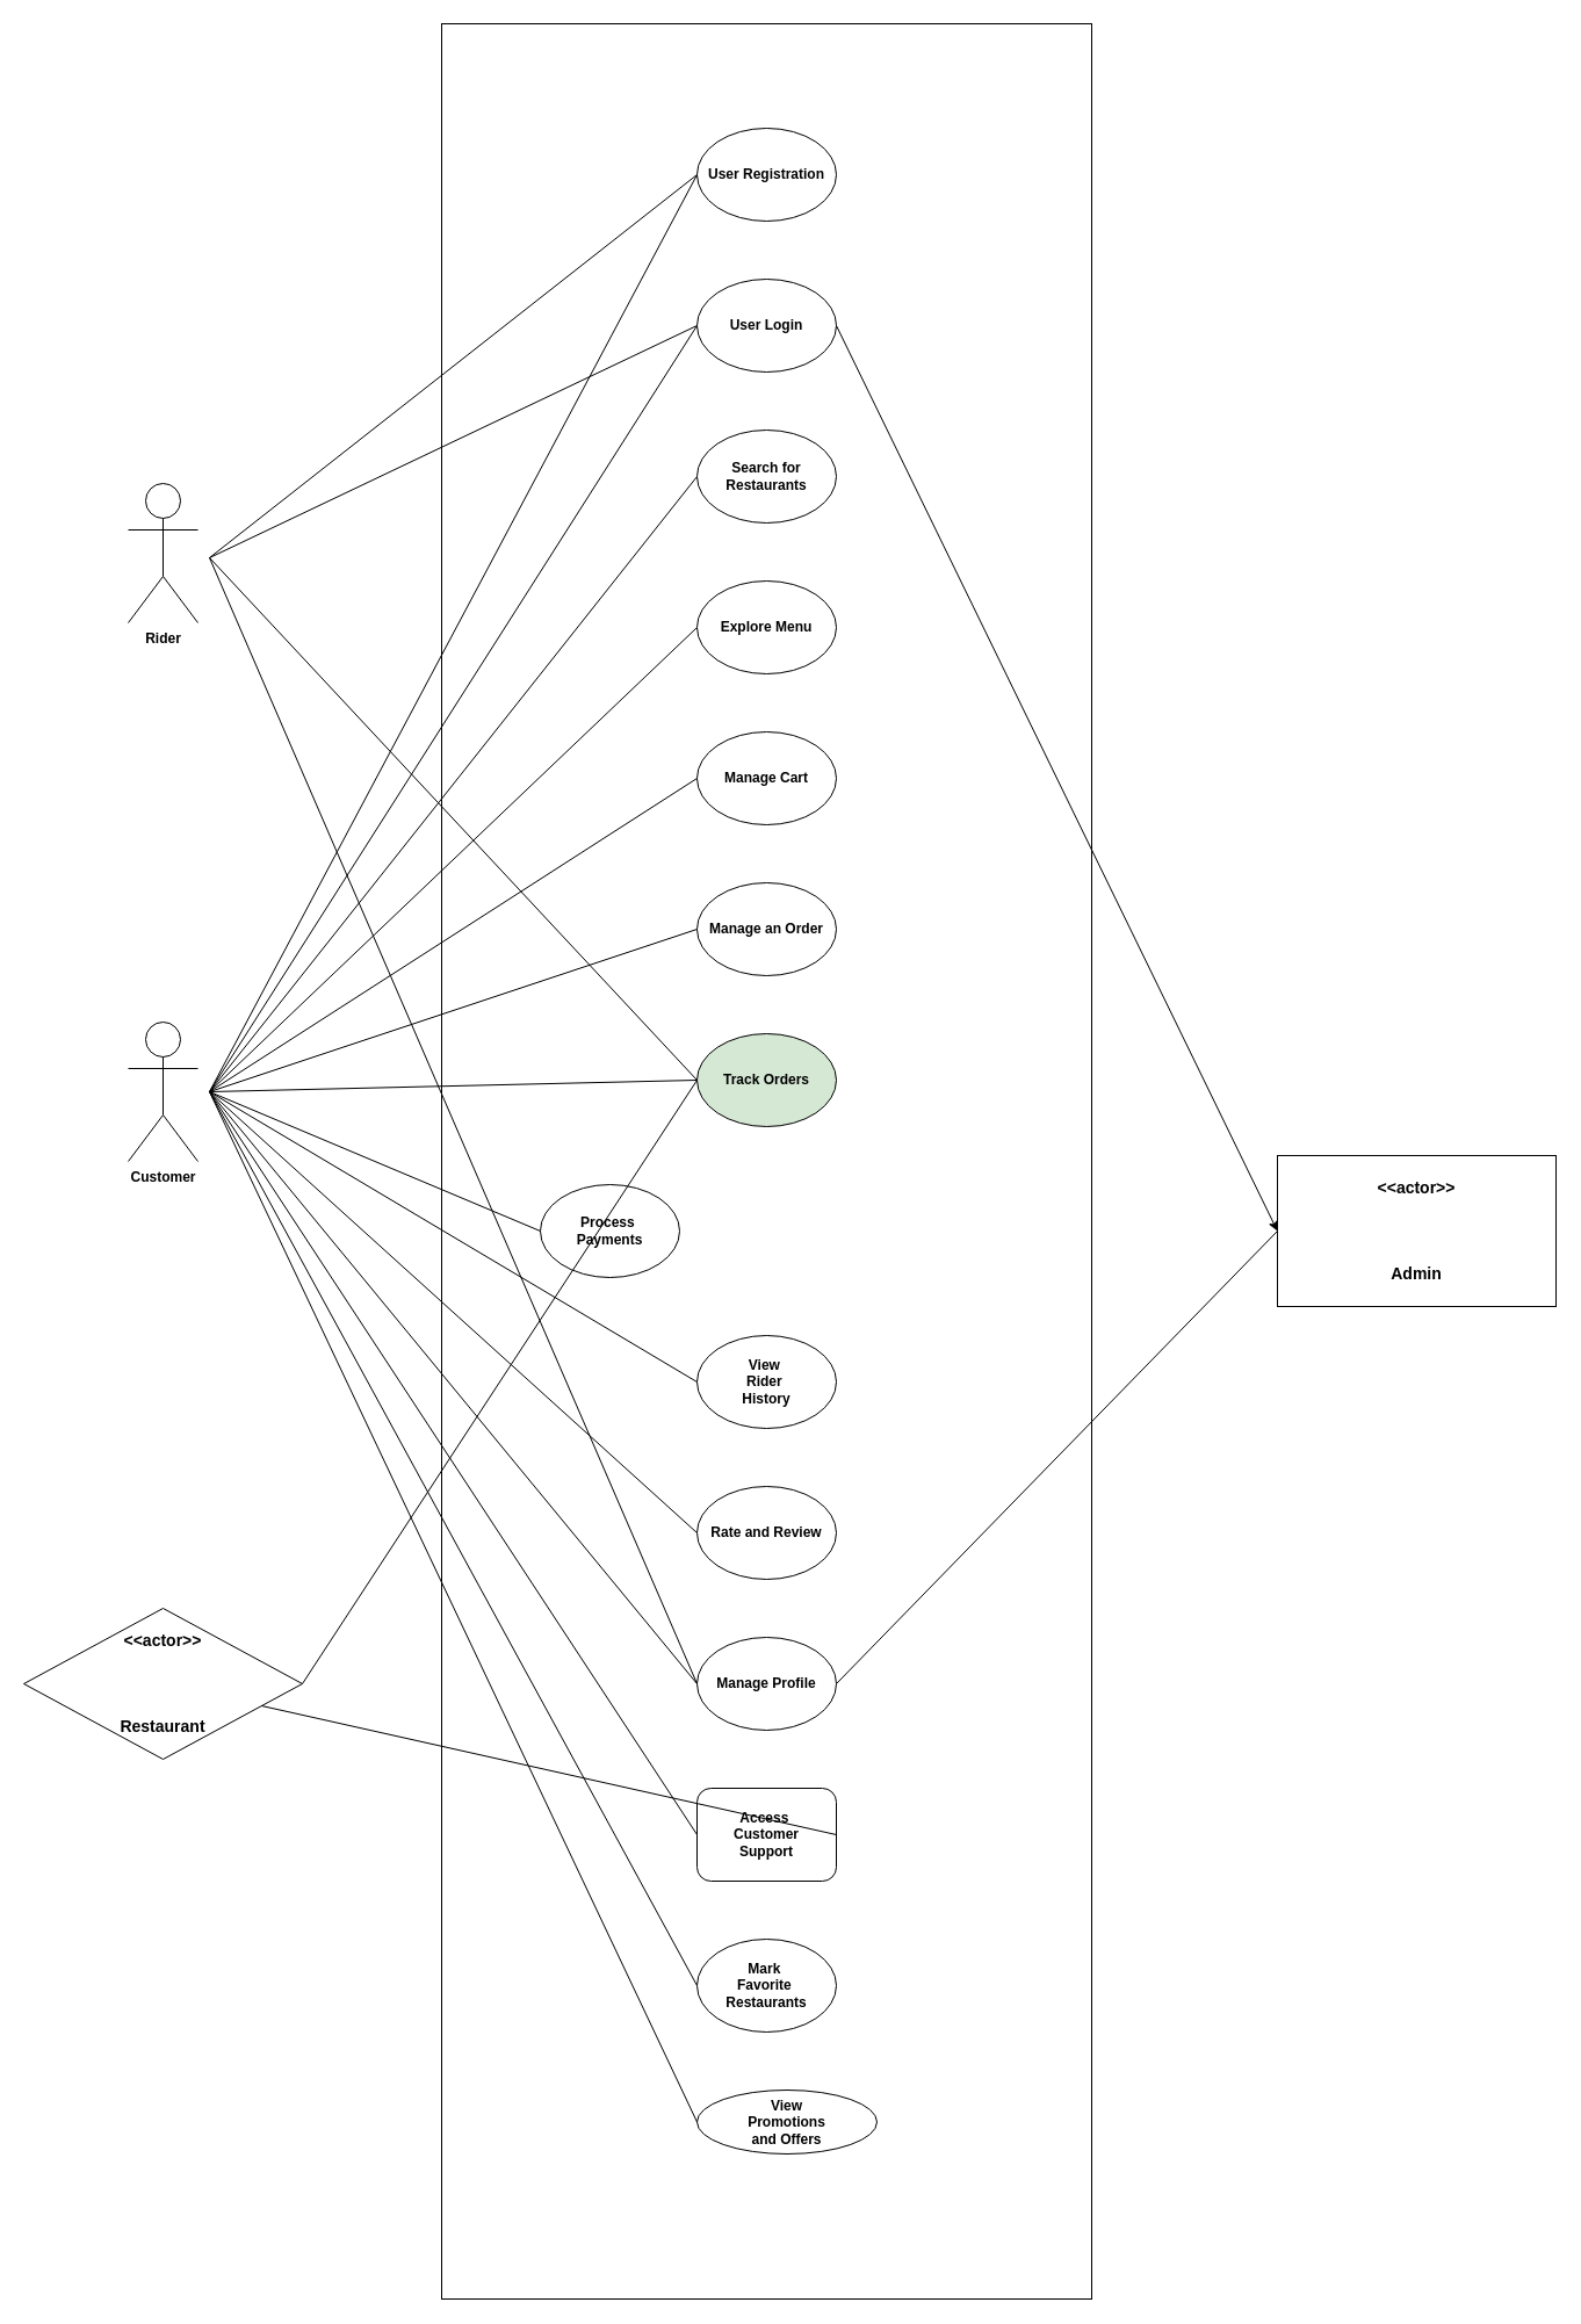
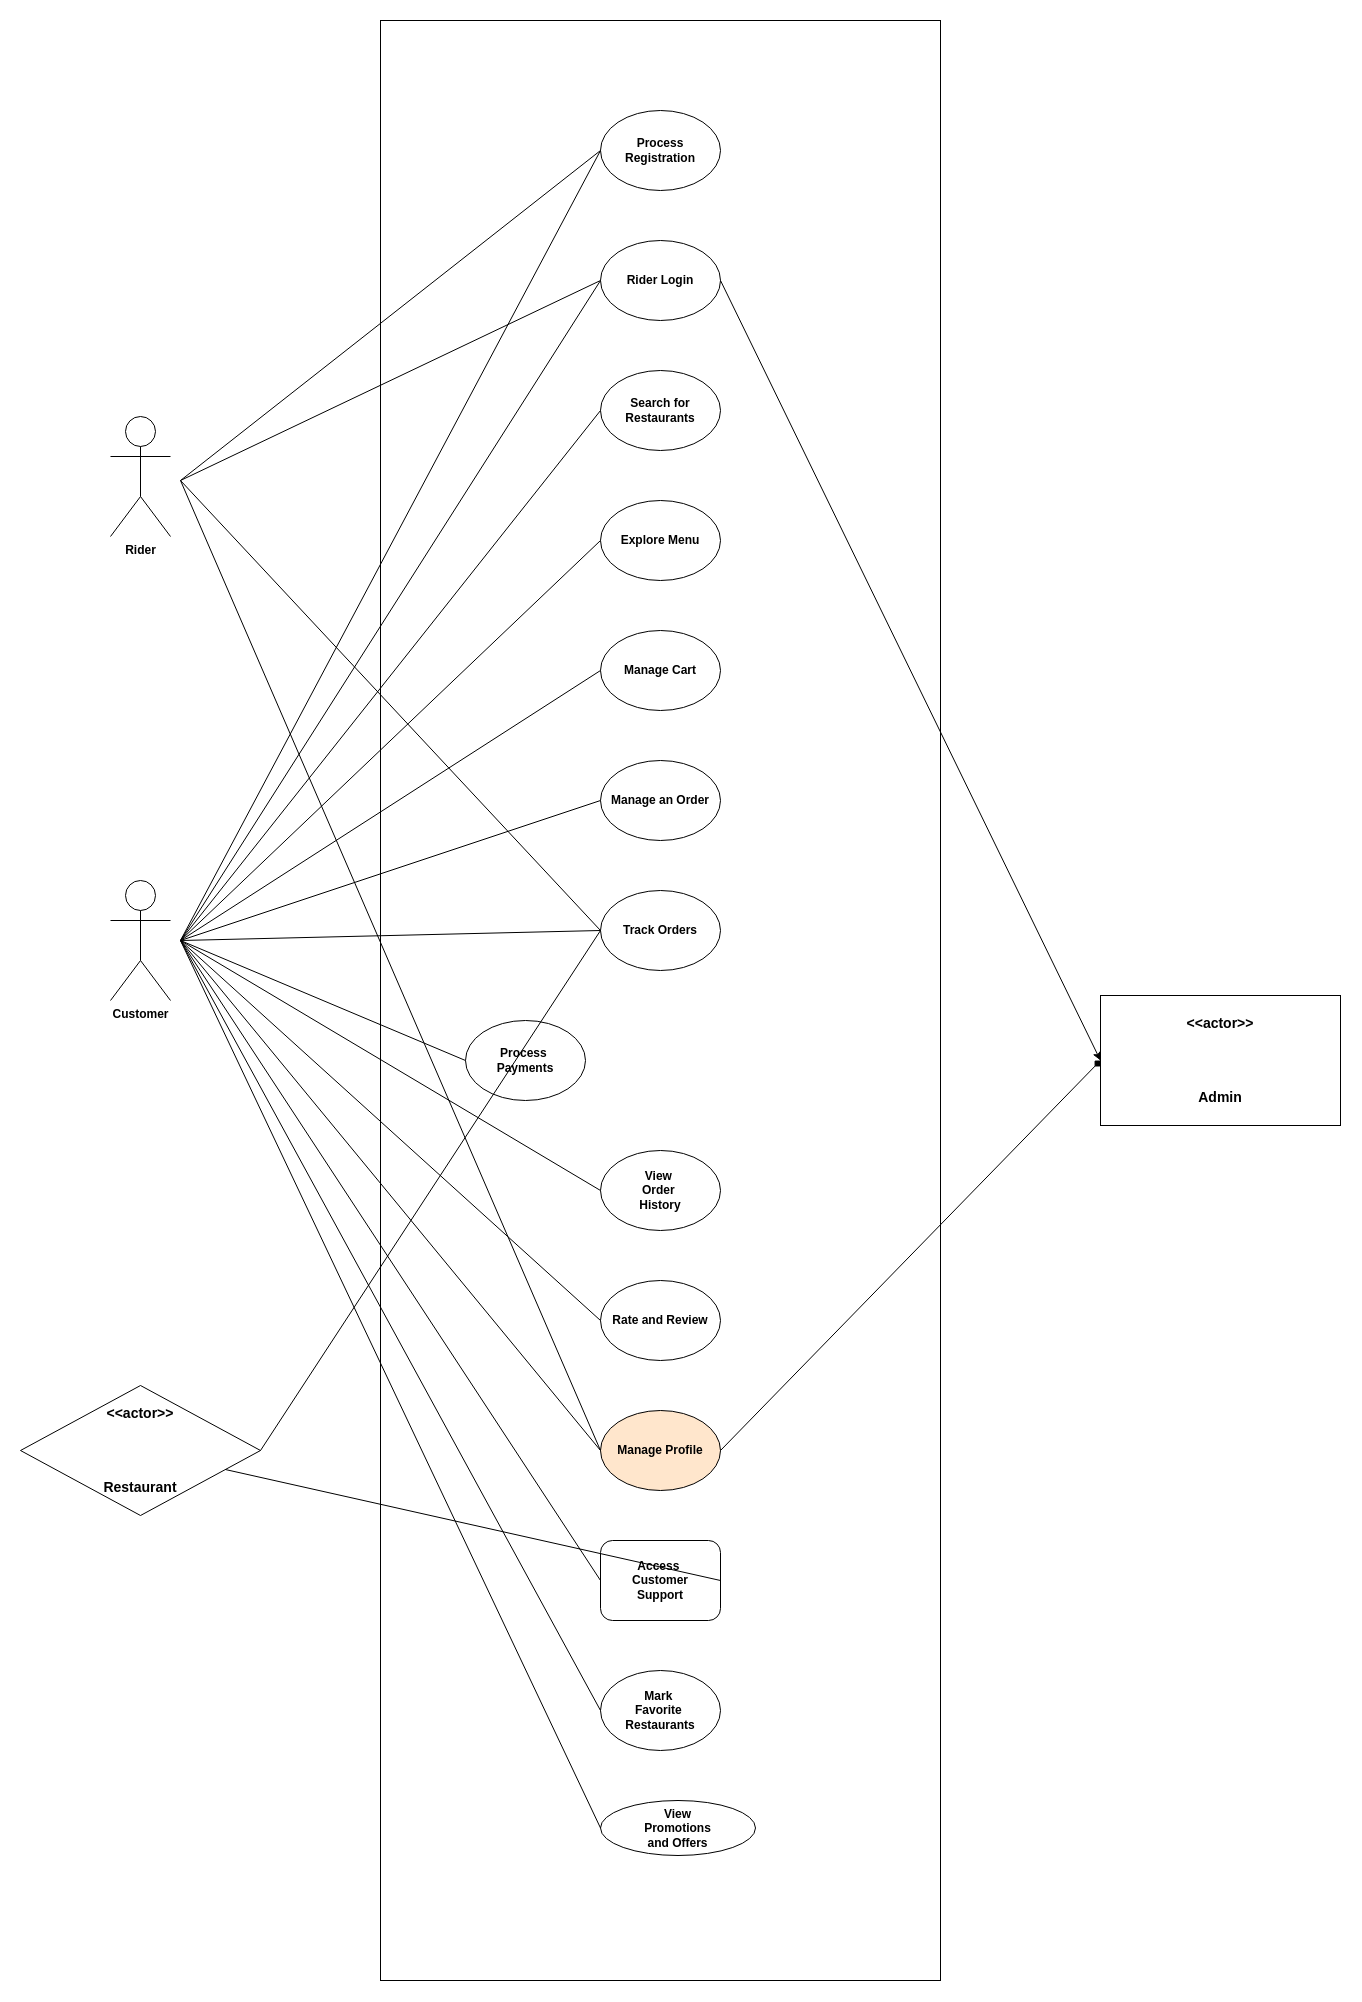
  <mxCell id="0" />
  <mxCell id="1" parent="0" />
  <mxCell id="2" value="" style="rounded=0;whiteSpace=wrap;html=1;fontStyle=1" parent="1" vertex="1"><mxGeometry x="380" y="20" width="560" height="1960" as="geometry" /></mxCell>
- <mxCell id="3" value="User Registration" style="ellipse;whiteSpace=wrap;html=1;fontStyle=1" parent="1" vertex="1"><mxGeometry x="600" y="110" width="120" height="80" as="geometry" /></mxCell>
- <mxCell id="4" value="User Login" style="ellipse;whiteSpace=wrap;html=1;fontStyle=1" parent="1" vertex="1"><mxGeometry x="600" y="240" width="120" height="80" as="geometry" /></mxCell>
+ <mxCell id="3" value="Process Registration" style="ellipse;whiteSpace=wrap;html=1;fontStyle=1" parent="1" vertex="1"><mxGeometry x="600" y="110" width="120" height="80" as="geometry" /></mxCell>
+ <mxCell id="4" value="Rider Login" style="ellipse;whiteSpace=wrap;html=1;fontStyle=1" parent="1" vertex="1"><mxGeometry x="600" y="240" width="120" height="80" as="geometry" /></mxCell>
  <mxCell id="5" value="Search for Restaurants" style="ellipse;whiteSpace=wrap;html=1;fontStyle=1" parent="1" vertex="1"><mxGeometry x="600" y="370" width="120" height="80" as="geometry" /></mxCell>
  <mxCell id="6" value="&lt;div&gt;Explore Menu&lt;/div&gt;" style="ellipse;whiteSpace=wrap;html=1;fontStyle=1" parent="1" vertex="1"><mxGeometry x="600" y="500" width="120" height="80" as="geometry" /></mxCell>
  <mxCell id="7" value="&lt;div style=&quot;border-color: var(--border-color);&quot;&gt;Manage Cart&lt;/div&gt;" style="ellipse;whiteSpace=wrap;html=1;fontStyle=1" parent="1" vertex="1"><mxGeometry x="600" y="630" width="120" height="80" as="geometry" /></mxCell>
  <mxCell id="8" value="&lt;div style=&quot;border-color: var(--border-color);&quot;&gt;Manage an Order&lt;/div&gt;" style="ellipse;whiteSpace=wrap;html=1;fontStyle=1" parent="1" vertex="1"><mxGeometry x="600" y="760" width="120" height="80" as="geometry" /></mxCell>
- <mxCell id="9" value="&lt;div style=&quot;border-color: var(--border-color);&quot;&gt;Track Orders&lt;/div&gt;" style="ellipse;whiteSpace=wrap;html=1;fontStyle=1;fillColor=#d5e8d4;" parent="1" vertex="1"><mxGeometry x="600" y="890" width="120" height="80" as="geometry" /></mxCell>
+ <mxCell id="9" value="&lt;div style=&quot;border-color: var(--border-color);&quot;&gt;Track Orders&lt;/div&gt;" style="ellipse;whiteSpace=wrap;html=1;fontStyle=1" parent="1" vertex="1"><mxGeometry x="600" y="890" width="120" height="80" as="geometry" /></mxCell>
  <mxCell id="10" value="&lt;div style=&quot;border-color: var(--border-color);&quot;&gt;Process&amp;nbsp;&lt;/div&gt;&lt;div style=&quot;border-color: var(--border-color);&quot;&gt;Payments&lt;/div&gt;" style="ellipse;whiteSpace=wrap;html=1;fontStyle=1" parent="1" vertex="1"><mxGeometry x="465" y="1020" width="120" height="80" as="geometry" /></mxCell>
- <mxCell id="11" value="&lt;div style=&quot;border-color: var(--border-color);&quot;&gt;View&amp;nbsp;&lt;/div&gt;&lt;div style=&quot;border-color: var(--border-color);&quot;&gt;Rider&amp;nbsp;&lt;/div&gt;&lt;div style=&quot;border-color: var(--border-color);&quot;&gt;History&lt;/div&gt;" style="ellipse;whiteSpace=wrap;html=1;fontStyle=1" parent="1" vertex="1"><mxGeometry x="600" y="1150" width="120" height="80" as="geometry" /></mxCell>
+ <mxCell id="11" value="&lt;div style=&quot;border-color: var(--border-color);&quot;&gt;View&amp;nbsp;&lt;/div&gt;&lt;div style=&quot;border-color: var(--border-color);&quot;&gt;Order&amp;nbsp;&lt;/div&gt;&lt;div style=&quot;border-color: var(--border-color);&quot;&gt;History&lt;/div&gt;" style="ellipse;whiteSpace=wrap;html=1;fontStyle=1" parent="1" vertex="1"><mxGeometry x="600" y="1150" width="120" height="80" as="geometry" /></mxCell>
  <mxCell id="12" value="&lt;div style=&quot;border-color: var(--border-color);&quot;&gt;Rate and Review&lt;/div&gt;" style="ellipse;whiteSpace=wrap;html=1;fontStyle=1" parent="1" vertex="1"><mxGeometry x="600" y="1280" width="120" height="80" as="geometry" /></mxCell>
- <mxCell id="13" value="&lt;div style=&quot;border-color: var(--border-color);&quot;&gt;Manage Profile&lt;/div&gt;" style="ellipse;whiteSpace=wrap;html=1;fontStyle=1" parent="1" vertex="1"><mxGeometry x="600" y="1410" width="120" height="80" as="geometry" /></mxCell>
+ <mxCell id="13" value="&lt;div style=&quot;border-color: var(--border-color);&quot;&gt;Manage Profile&lt;/div&gt;" style="ellipse;whiteSpace=wrap;html=1;fontStyle=1;fillColor=#ffe6cc;" parent="1" vertex="1"><mxGeometry x="600" y="1410" width="120" height="80" as="geometry" /></mxCell>
  <mxCell id="14" value="&lt;div style=&quot;border-color: var(--border-color);&quot;&gt;Access&amp;nbsp;&lt;/div&gt;&lt;div style=&quot;border-color: var(--border-color);&quot;&gt;Customer &lt;br&gt;Support&lt;/div&gt;" style="whiteSpace=wrap;html=1;fontStyle=1;rounded=1;" parent="1" vertex="1"><mxGeometry x="600" y="1540" width="120" height="80" as="geometry" /></mxCell>
  <mxCell id="15" value="&lt;div style=&quot;border-color: var(--border-color);&quot;&gt;Mark&amp;nbsp;&lt;/div&gt;&lt;div style=&quot;border-color: var(--border-color);&quot;&gt;Favorite&amp;nbsp;&lt;/div&gt;&lt;div style=&quot;border-color: var(--border-color);&quot;&gt;Restaurants&lt;/div&gt;" style="ellipse;whiteSpace=wrap;html=1;fontStyle=1" parent="1" vertex="1"><mxGeometry x="600" y="1670" width="120" height="80" as="geometry" /></mxCell>
  <mxCell id="16" value="View &lt;br&gt;Promotions &lt;br&gt;and Offers" style="ellipse;whiteSpace=wrap;html=1;fontStyle=1" parent="1" vertex="1"><mxGeometry x="600" y="1800" width="155" height="55" as="geometry" /></mxCell>
  <mxCell id="17" value="Customer" style="shape=umlActor;verticalLabelPosition=bottom;verticalAlign=top;html=1;outlineConnect=0;fontStyle=1" parent="1" vertex="1"><mxGeometry x="110" y="880" width="60" height="120" as="geometry" /></mxCell>
  <mxCell id="18" value="" style="endArrow=none;html=1;rounded=0;entryX=0;entryY=0.5;entryDx=0;entryDy=0;fontStyle=1" parent="1" target="3" edge="1"><mxGeometry width="50" height="50" relative="1" as="geometry"><mxPoint x="180" y="940" as="sourcePoint" /><mxPoint x="380" y="860" as="targetPoint" /></mxGeometry></mxCell>
  <mxCell id="19" value="" style="endArrow=none;html=1;rounded=0;entryX=0;entryY=0.5;entryDx=0;entryDy=0;fontStyle=1" parent="1" target="4" edge="1"><mxGeometry width="50" height="50" relative="1" as="geometry"><mxPoint x="180" y="940" as="sourcePoint" /><mxPoint x="610" y="160" as="targetPoint" /></mxGeometry></mxCell>
  <mxCell id="20" value="" style="endArrow=none;html=1;rounded=0;entryX=0;entryY=0.5;entryDx=0;entryDy=0;fontStyle=1" parent="1" target="5" edge="1"><mxGeometry width="50" height="50" relative="1" as="geometry"><mxPoint x="180" y="940" as="sourcePoint" /><mxPoint x="610" y="290" as="targetPoint" /></mxGeometry></mxCell>
  <mxCell id="21" value="" style="endArrow=none;html=1;rounded=0;entryX=0;entryY=0.5;entryDx=0;entryDy=0;fontStyle=1" parent="1" target="6" edge="1"><mxGeometry width="50" height="50" relative="1" as="geometry"><mxPoint x="180" y="940" as="sourcePoint" /><mxPoint x="610" y="420" as="targetPoint" /></mxGeometry></mxCell>
  <mxCell id="22" value="" style="endArrow=none;html=1;rounded=0;entryX=0;entryY=0.5;entryDx=0;entryDy=0;fontStyle=1" parent="1" target="7" edge="1"><mxGeometry width="50" height="50" relative="1" as="geometry"><mxPoint x="180" y="940" as="sourcePoint" /><mxPoint x="610" y="550" as="targetPoint" /></mxGeometry></mxCell>
  <mxCell id="23" value="" style="endArrow=none;html=1;rounded=0;entryX=0;entryY=0.5;entryDx=0;entryDy=0;fontStyle=1" parent="1" target="8" edge="1"><mxGeometry width="50" height="50" relative="1" as="geometry"><mxPoint x="180" y="940" as="sourcePoint" /><mxPoint x="610" y="680" as="targetPoint" /></mxGeometry></mxCell>
  <mxCell id="24" value="" style="endArrow=none;html=1;rounded=0;entryX=0;entryY=0.5;entryDx=0;entryDy=0;fontStyle=1" parent="1" target="9" edge="1"><mxGeometry width="50" height="50" relative="1" as="geometry"><mxPoint x="180" y="940" as="sourcePoint" /><mxPoint x="610" y="810" as="targetPoint" /></mxGeometry></mxCell>
  <mxCell id="25" value="" style="endArrow=none;html=1;rounded=0;entryX=0;entryY=0.5;entryDx=0;entryDy=0;fontStyle=1" parent="1" target="10" edge="1"><mxGeometry width="50" height="50" relative="1" as="geometry"><mxPoint x="180" y="940" as="sourcePoint" /><mxPoint x="610" y="940" as="targetPoint" /></mxGeometry></mxCell>
  <mxCell id="26" value="" style="endArrow=none;html=1;rounded=0;entryX=0;entryY=0.5;entryDx=0;entryDy=0;fontStyle=1" parent="1" target="11" edge="1"><mxGeometry width="50" height="50" relative="1" as="geometry"><mxPoint x="180" y="940" as="sourcePoint" /><mxPoint x="610" y="1070" as="targetPoint" /></mxGeometry></mxCell>
  <mxCell id="27" value="" style="endArrow=none;html=1;rounded=0;entryX=0;entryY=0.5;entryDx=0;entryDy=0;fontStyle=1" parent="1" target="12" edge="1"><mxGeometry width="50" height="50" relative="1" as="geometry"><mxPoint x="180" y="940" as="sourcePoint" /><mxPoint x="610" y="1200" as="targetPoint" /></mxGeometry></mxCell>
  <mxCell id="28" value="" style="endArrow=none;html=1;rounded=0;entryX=0;entryY=0.5;entryDx=0;entryDy=0;fontStyle=1" parent="1" target="13" edge="1"><mxGeometry width="50" height="50" relative="1" as="geometry"><mxPoint x="180" y="940" as="sourcePoint" /><mxPoint x="610" y="1330" as="targetPoint" /></mxGeometry></mxCell>
  <mxCell id="29" value="" style="endArrow=none;html=1;rounded=0;entryX=0;entryY=0.5;entryDx=0;entryDy=0;fontStyle=1" parent="1" target="14" edge="1"><mxGeometry width="50" height="50" relative="1" as="geometry"><mxPoint x="180" y="940" as="sourcePoint" /><mxPoint x="610" y="1460" as="targetPoint" /></mxGeometry></mxCell>
  <mxCell id="30" value="" style="endArrow=none;html=1;rounded=0;entryX=0;entryY=0.5;entryDx=0;entryDy=0;fontStyle=1" parent="1" target="15" edge="1"><mxGeometry width="50" height="50" relative="1" as="geometry"><mxPoint x="180" y="940" as="sourcePoint" /><mxPoint x="610" y="1590" as="targetPoint" /></mxGeometry></mxCell>
  <mxCell id="31" value="" style="endArrow=none;html=1;rounded=0;entryX=0;entryY=0.5;entryDx=0;entryDy=0;fontStyle=1" parent="1" target="16" edge="1"><mxGeometry width="50" height="50" relative="1" as="geometry"><mxPoint x="180" y="940" as="sourcePoint" /><mxPoint x="610" y="1720" as="targetPoint" /></mxGeometry></mxCell>
  <mxCell id="32" value="&lt;font style=&quot;font-size: 14px;&quot;&gt;&amp;lt;&amp;lt;actor&amp;gt;&amp;gt;&lt;br&gt;&lt;/font&gt;&lt;br&gt;&lt;br&gt;&lt;br&gt;&lt;br&gt;&lt;span style=&quot;font-size: 14px;&quot;&gt;&lt;span&gt;Restaurant&lt;/span&gt;&lt;/span&gt;" style="rhombus;whiteSpace=wrap;html=1;fontStyle=1;" parent="1" vertex="1"><mxGeometry x="20" y="1385" width="240" height="130" as="geometry" /></mxCell>
  <mxCell id="33" value="&lt;font style=&quot;font-size: 14px;&quot;&gt;&amp;lt;&amp;lt;actor&amp;gt;&amp;gt;&lt;br&gt;&lt;/font&gt;&lt;br&gt;&lt;br&gt;&lt;br&gt;&lt;br&gt;&lt;span&gt;&lt;font style=&quot;font-size: 14px;&quot;&gt;Admin&lt;/font&gt;&lt;/span&gt;" style="rounded=0;whiteSpace=wrap;html=1;fontStyle=1" parent="1" vertex="1"><mxGeometry x="1100" y="995" width="240" height="130" as="geometry" /></mxCell>
  <mxCell id="34" value="Rider" style="shape=umlActor;verticalLabelPosition=bottom;verticalAlign=top;html=1;outlineConnect=0;fontStyle=1" parent="1" vertex="1"><mxGeometry x="110" y="416" width="60" height="120" as="geometry" /></mxCell>
  <mxCell id="35" value="" style="endArrow=none;html=1;rounded=0;exitX=1;exitY=0.5;exitDx=0;exitDy=0;entryX=0;entryY=0.5;entryDx=0;entryDy=0;fontStyle=1" parent="1" source="32" target="9" edge="1"><mxGeometry width="50" height="50" relative="1" as="geometry"><mxPoint x="190" y="950" as="sourcePoint" /><mxPoint x="510" y="1890" as="targetPoint" /></mxGeometry></mxCell>
  <mxCell id="36" value="" style="endArrow=none;html=1;rounded=0;entryX=0;entryY=0.5;entryDx=0;entryDy=0;fontStyle=1" parent="1" target="3" edge="1"><mxGeometry width="50" height="50" relative="1" as="geometry"><mxPoint x="180" y="480" as="sourcePoint" /><mxPoint x="610" y="160" as="targetPoint" /></mxGeometry></mxCell>
  <mxCell id="37" value="" style="endArrow=none;html=1;rounded=0;entryX=0;entryY=0.5;entryDx=0;entryDy=0;fontStyle=1" parent="1" target="4" edge="1"><mxGeometry width="50" height="50" relative="1" as="geometry"><mxPoint x="180" y="480" as="sourcePoint" /><mxPoint x="610" y="160" as="targetPoint" /></mxGeometry></mxCell>
  <mxCell id="38" value="" style="endArrow=none;html=1;rounded=0;entryX=0;entryY=0.5;entryDx=0;entryDy=0;fontStyle=1" parent="1" target="9" edge="1"><mxGeometry width="50" height="50" relative="1" as="geometry"><mxPoint x="180" y="480" as="sourcePoint" /><mxPoint x="610" y="810" as="targetPoint" /></mxGeometry></mxCell>
  <mxCell id="39" value="" style="endArrow=none;html=1;rounded=0;entryX=0;entryY=0.5;entryDx=0;entryDy=0;fontStyle=1" parent="1" target="13" edge="1"><mxGeometry width="50" height="50" relative="1" as="geometry"><mxPoint x="180" y="480" as="sourcePoint" /><mxPoint x="610" y="940" as="targetPoint" /></mxGeometry></mxCell>
- <mxCell id="40" value="" style="endArrow=none;html=1;rounded=0;entryX=0;entryY=0.5;entryDx=0;entryDy=0;exitX=1;exitY=0.5;exitDx=0;exitDy=0;fontStyle=1" parent="1" source="13" target="33" edge="1"><mxGeometry width="50" height="50" relative="1" as="geometry"><mxPoint x="840" y="1070" as="sourcePoint" /><mxPoint x="1000" y="1100" as="targetPoint" /></mxGeometry></mxCell>
+ <mxCell id="40" value="" style="endArrow=diamond;html=1;rounded=0;entryX=0;entryY=0.5;entryDx=0;entryDy=0;exitX=1;exitY=0.5;exitDx=0;exitDy=0;fontStyle=1;" parent="1" source="13" target="33" edge="1"><mxGeometry width="50" height="50" relative="1" as="geometry"><mxPoint x="840" y="1070" as="sourcePoint" /><mxPoint x="1000" y="1100" as="targetPoint" /></mxGeometry></mxCell>
  <mxCell id="41" value="" style="endArrow=none;html=1;rounded=0;exitX=1;exitY=0.5;exitDx=0;exitDy=0;fontStyle=1;" parent="1" source="14" target="32" edge="1"><mxGeometry width="50" height="50" relative="1" as="geometry"><mxPoint x="730" y="1460" as="sourcePoint" /><mxPoint x="1110" y="1115" as="targetPoint" /></mxGeometry></mxCell>
  <mxCell id="42" value="" style="endArrow=classic;html=1;rounded=0;entryX=0;entryY=0.5;entryDx=0;entryDy=0;exitX=1;exitY=0.5;exitDx=0;exitDy=0;fontStyle=1;" parent="1" source="4" target="33" edge="1"><mxGeometry width="50" height="50" relative="1" as="geometry"><mxPoint x="730" y="160" as="sourcePoint" /><mxPoint x="1110" y="1115" as="targetPoint" /></mxGeometry></mxCell>
